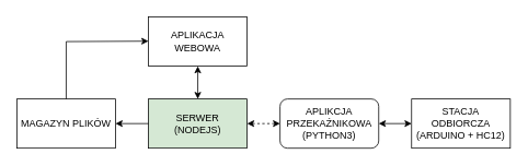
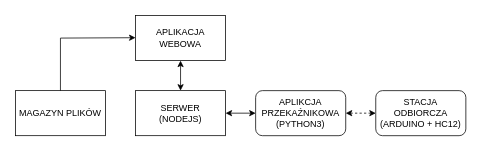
  <mxCell id="0" />
  <mxCell id="1" parent="0" />
- <mxCell id="2" value="SERWER&lt;br&gt;(NODEJS)" style="rounded=0;whiteSpace=wrap;html=1;fillColor=#d5e8d4;" vertex="1" parent="1"><mxGeometry x="180" y="120" width="120" height="60" as="geometry" /></mxCell>
+ <mxCell id="2" value="SERWER&lt;br&gt;(NODEJS)" style="rounded=0;whiteSpace=wrap;html=1;" vertex="1" parent="1"><mxGeometry x="180" y="120" width="120" height="60" as="geometry" /></mxCell>
  <mxCell id="3" value="APLIKACJA WEBOWA" style="rounded=0;whiteSpace=wrap;html=1;" vertex="1" parent="1"><mxGeometry x="180" y="20" width="120" height="60" as="geometry" /></mxCell>
  <mxCell id="4" value="MAGAZYN PLIKÓW" style="rounded=0;whiteSpace=wrap;html=1;" vertex="1" parent="1"><mxGeometry x="20" y="120" width="120" height="60" as="geometry" /></mxCell>
  <mxCell id="5" value="APLIKCJA PRZEKAŹNIKOWA&lt;br&gt;(PYTHON3)" style="whiteSpace=wrap;html=1;rounded=1;" vertex="1" parent="1"><mxGeometry x="340" y="120" width="120" height="60" as="geometry" /></mxCell>
- <mxCell id="6" value="STACJA ODBIORCZA&lt;br&gt;(ARDUINO + HC12)" style="rounded=0;whiteSpace=wrap;html=1;" vertex="1" parent="1"><mxGeometry x="500" y="120" width="120" height="60" as="geometry" /></mxCell>
+ <mxCell id="6" value="STACJA ODBIORCZA&lt;br&gt;(ARDUINO + HC12)" style="whiteSpace=wrap;html=1;rounded=1;" vertex="1" parent="1"><mxGeometry x="500" y="120" width="120" height="60" as="geometry" /></mxCell>
  <mxCell id="7" value="" style="endArrow=classic;html=1;rounded=0;" edge="1" parent="1"><mxGeometry width="50" height="50" relative="1" as="geometry"><mxPoint x="80" y="50" as="sourcePoint" /><mxPoint x="180" y="49.5" as="targetPoint" /></mxGeometry></mxCell>
  <mxCell id="8" value="" style="endArrow=none;html=1;rounded=0;" edge="1" parent="1"><mxGeometry width="50" height="50" relative="1" as="geometry"><mxPoint x="80" y="120" as="sourcePoint" /><mxPoint x="80" y="50" as="targetPoint" /></mxGeometry></mxCell>
  <mxCell id="9" value="" style="endArrow=classic;startArrow=classic;html=1;rounded=0;entryX=0.5;entryY=1;entryDx=0;entryDy=0;" edge="1" parent="1" target="3"><mxGeometry width="50" height="50" relative="1" as="geometry"><mxPoint x="240" y="120" as="sourcePoint" /><mxPoint x="290" y="70" as="targetPoint" /></mxGeometry></mxCell>
- <mxCell id="10" value="" style="endArrow=classic;startArrow=classic;html=1;rounded=0;exitX=1;exitY=0.5;exitDx=0;exitDy=0;entryX=0;entryY=0.5;entryDx=0;entryDy=0;dashed=1;" edge="1" parent="1" source="2" target="5"><mxGeometry width="50" height="50" relative="1" as="geometry"><mxPoint x="370" y="260" as="sourcePoint" /><mxPoint x="420" y="210" as="targetPoint" /></mxGeometry></mxCell>
- <mxCell id="11" value="" style="endArrow=classic;html=1;rounded=0;exitX=0;exitY=0.5;exitDx=0;exitDy=0;entryX=1;entryY=0.5;entryDx=0;entryDy=0;" edge="1" parent="1" source="2" target="4"><mxGeometry width="50" height="50" relative="1" as="geometry"><mxPoint x="370" y="260" as="sourcePoint" /><mxPoint x="420" y="210" as="targetPoint" /></mxGeometry></mxCell>
- <mxCell id="12" value="" style="endArrow=classic;startArrow=classic;html=1;rounded=0;entryX=0;entryY=0.5;entryDx=0;entryDy=0;exitX=1;exitY=0.5;exitDx=0;exitDy=0;" edge="1" parent="1" source="5" target="6"><mxGeometry width="50" height="50" relative="1" as="geometry"><mxPoint x="290" y="200" as="sourcePoint" /><mxPoint x="340" y="150" as="targetPoint" /></mxGeometry></mxCell>
+ <mxCell id="10" value="" style="endArrow=classic;startArrow=classic;html=1;rounded=0;exitX=1;exitY=0.5;exitDx=0;exitDy=0;entryX=0;entryY=0.5;entryDx=0;entryDy=0;" edge="1" parent="1" source="2" target="5"><mxGeometry width="50" height="50" relative="1" as="geometry"><mxPoint x="370" y="260" as="sourcePoint" /><mxPoint x="420" y="210" as="targetPoint" /></mxGeometry></mxCell>
+ <mxCell id="12" value="" style="endArrow=classic;startArrow=classic;html=1;rounded=0;entryX=0;entryY=0.5;entryDx=0;entryDy=0;exitX=1;exitY=0.5;exitDx=0;exitDy=0;dashed=1;" edge="1" parent="1" source="5" target="6"><mxGeometry width="50" height="50" relative="1" as="geometry"><mxPoint x="290" y="200" as="sourcePoint" /><mxPoint x="340" y="150" as="targetPoint" /></mxGeometry></mxCell>
